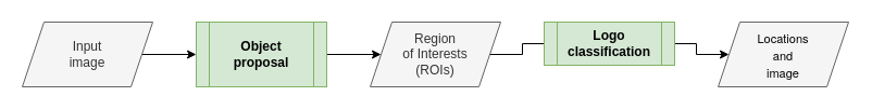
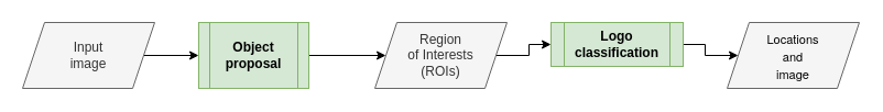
  <mxCell id="0" />
  <mxCell id="1" parent="0" />
  <mxCell id="2" style="edgeStyle=orthogonalEdgeStyle;rounded=0;orthogonalLoop=1;jettySize=auto;html=1;exitX=1;exitY=0.5;exitDx=0;exitDy=0;entryX=0;entryY=0.5;entryDx=0;entryDy=0;" parent="1" source="3" target="5" edge="1"><mxGeometry relative="1" as="geometry" /></mxCell>
  <mxCell id="3" value="Input&lt;br&gt;image" style="shape=parallelogram;perimeter=parallelogramPerimeter;whiteSpace=wrap;html=1;fixedSize=1;fillColor=#f5f5f5;fontColor=#333333;strokeColor=#666666;" parent="1" vertex="1"><mxGeometry width="120" height="60" as="geometry" x="20" y="20" /></mxCell>
  <mxCell id="4" style="edgeStyle=orthogonalEdgeStyle;rounded=0;orthogonalLoop=1;jettySize=auto;html=1;exitX=1;exitY=0.5;exitDx=0;exitDy=0;entryX=0;entryY=0.5;entryDx=0;entryDy=0;" parent="1" source="5" target="7" edge="1"><mxGeometry relative="1" as="geometry" /></mxCell>
- <mxCell id="5" value="Object&lt;br&gt;proposal" style="shape=process;whiteSpace=wrap;html=1;backgroundOutline=1;fillColor=#d5e8d4;strokeColor=#82b366;fontStyle=1" parent="1" vertex="1"><mxGeometry x="180" width="120" height="60" as="geometry" y="20" /></mxCell>
- <mxCell id="6" style="edgeStyle=orthogonalEdgeStyle;rounded=0;orthogonalLoop=1;jettySize=auto;html=1;exitX=1;exitY=0.5;exitDx=0;exitDy=0;entryX=0;entryY=0.5;entryDx=0;entryDy=0;endArrow=none;" parent="1" source="7" target="9" edge="1"><mxGeometry relative="1" as="geometry" /></mxCell>
+ <mxCell id="5" value="Object&lt;br&gt;proposal" style="shape=process;whiteSpace=wrap;html=1;backgroundOutline=1;fillColor=#d5e8d4;strokeColor=#82b366;fontStyle=1" parent="1" vertex="1"><mxGeometry x="180" y="20" width="100" height="60" as="geometry" /></mxCell>
+ <mxCell id="6" style="edgeStyle=orthogonalEdgeStyle;rounded=0;orthogonalLoop=1;jettySize=auto;html=1;exitX=1;exitY=0.5;exitDx=0;exitDy=0;entryX=0;entryY=0.5;entryDx=0;entryDy=0;" parent="1" source="7" target="9" edge="1"><mxGeometry relative="1" as="geometry" /></mxCell>
  <mxCell id="7" value="Region&lt;br&gt;of Interests&lt;br&gt;(ROIs)" style="shape=parallelogram;perimeter=parallelogramPerimeter;whiteSpace=wrap;html=1;fixedSize=1;fillColor=#f5f5f5;fontColor=#333333;strokeColor=#666666;align=center;" parent="1" vertex="1"><mxGeometry x="340" width="120" height="60" as="geometry" y="20" /></mxCell>
  <mxCell id="8" style="edgeStyle=orthogonalEdgeStyle;rounded=0;orthogonalLoop=1;jettySize=auto;html=1;exitX=1;exitY=0.5;exitDx=0;exitDy=0;entryX=0;entryY=0.5;entryDx=0;entryDy=0;" parent="1" source="9" target="10" edge="1"><mxGeometry relative="1" as="geometry" /></mxCell>
  <mxCell id="9" value="Logo&lt;br&gt;classification" style="shape=process;whiteSpace=wrap;html=1;backgroundOutline=1;fillColor=#d5e8d4;strokeColor=#82b366;fontStyle=1" parent="1" vertex="1"><mxGeometry x="500" y="20" width="120" height="40" as="geometry" /></mxCell>
  <mxCell id="10" value="&lt;p style=&quot;margin: 0px; font-variant-numeric: normal; font-variant-east-asian: normal; font-stretch: normal; font-size: 11px; line-height: normal; font-family: &amp;quot;Helvetica Neue&amp;quot;; color: rgb(0, 0, 0);&quot; class=&quot;p1&quot;&gt;Locations&lt;/p&gt;&lt;p style=&quot;margin: 0px; font-variant-numeric: normal; font-variant-east-asian: normal; font-stretch: normal; font-size: 11px; line-height: normal; font-family: &amp;quot;Helvetica Neue&amp;quot;; color: rgb(0, 0, 0);&quot; class=&quot;p1&quot;&gt;and&lt;/p&gt;&lt;p style=&quot;margin: 0px; font-variant-numeric: normal; font-variant-east-asian: normal; font-stretch: normal; font-size: 11px; line-height: normal; font-family: &amp;quot;Helvetica Neue&amp;quot;; color: rgb(0, 0, 0);&quot; class=&quot;p1&quot;&gt;image&lt;/p&gt;" style="shape=parallelogram;perimeter=parallelogramPerimeter;whiteSpace=wrap;html=1;fixedSize=1;fillColor=#f5f5f5;fontColor=#333333;strokeColor=#666666;align=center;" parent="1" vertex="1"><mxGeometry x="660" width="120" height="60" as="geometry" y="20" /></mxCell>
